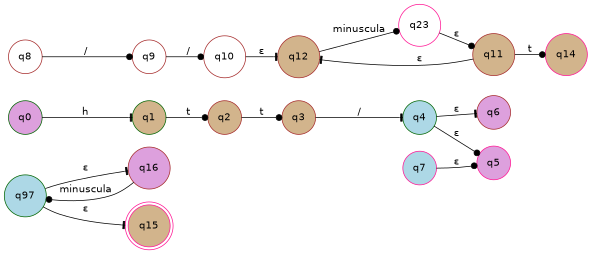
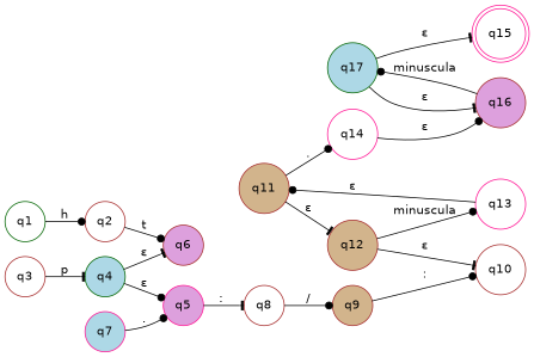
  digraph {
    fontname="DejaVu Sans"
    rankdir=LR
    node [color=brown fillcolor=white fontname="DejaVu Sans" shape=circle style=filled]
    edge [arrowhead=dot fontname="DejaVu Sans"]
-   q15 [color=deeppink fillcolor=tan shape=doublecircle]
-   q0 [color=darkgreen fillcolor=plum]
-   q1 [color=darkgreen fillcolor=tan]
-   q2 [fillcolor=tan]
-   q3 [fillcolor=tan]
+   q15 [color=deeppink shape=doublecircle]
+   q1 [color=darkgreen]
+   q2
+   q3
    q4 [color=darkgreen fillcolor=lightblue]
    q6 [fillcolor=plum]
    q5 [color=deeppink fillcolor=plum]
    q8
    q7 [color=deeppink fillcolor=lightblue]
-   q9
+   q9 [fillcolor=tan]
    q10
    q12 [fillcolor=tan]
-   q13 [color=deeppink label=q23]
+   q13 [color=deeppink]
    q11 [fillcolor=tan]
-   q14 [color=deeppink fillcolor=tan]
+   q14 [color=deeppink]
    q16 [fillcolor=plum]
-   q17 [color=darkgreen fillcolor=lightblue label=q97]
-   q0 -> q1 [arrowhead=tee label=h]
-   q1 -> q2 [label=t]
-   q2 -> q3 [label=t]
-   q3 -> q4 [arrowhead=tee label="/"]
+   q17 [color=darkgreen fillcolor=lightblue]
+   q1 -> q2 [label=h]
+   q2 -> q6 [label=t]
+   q3 -> q4 [arrowhead=tee label=p]
    q4 -> q6 [arrowhead=tee label="ε"]
    q4 -> q5 [label="ε"]
+   q5 -> q8 [arrowhead=tee label=":"]
    q8 -> q9 [label="/"]
-   q7 -> q5 [label="ε"]
-   q9 -> q10 [label="/"]
-   q10 -> q12 [arrowhead=tee label="ε"]
+   q7 -> q5 [label="."]
+   q9 -> q10 [label=":"]
+   q12 -> q10 [arrowhead=tee label="ε"]
    q12 -> q13 [label=minuscula]
    q13 -> q11 [label="ε"]
    q11 -> q12 [arrowhead=tee label="ε"]
-   q11 -> q14 [label=t]
+   q11 -> q14 [label="."]
+   q14 -> q16 [label="ε"]
    q16 -> q17 [label=minuscula]
    q17 -> q15 [arrowhead=tee label="ε"]
    q17 -> q16 [arrowhead=tee label="ε"]
  }
